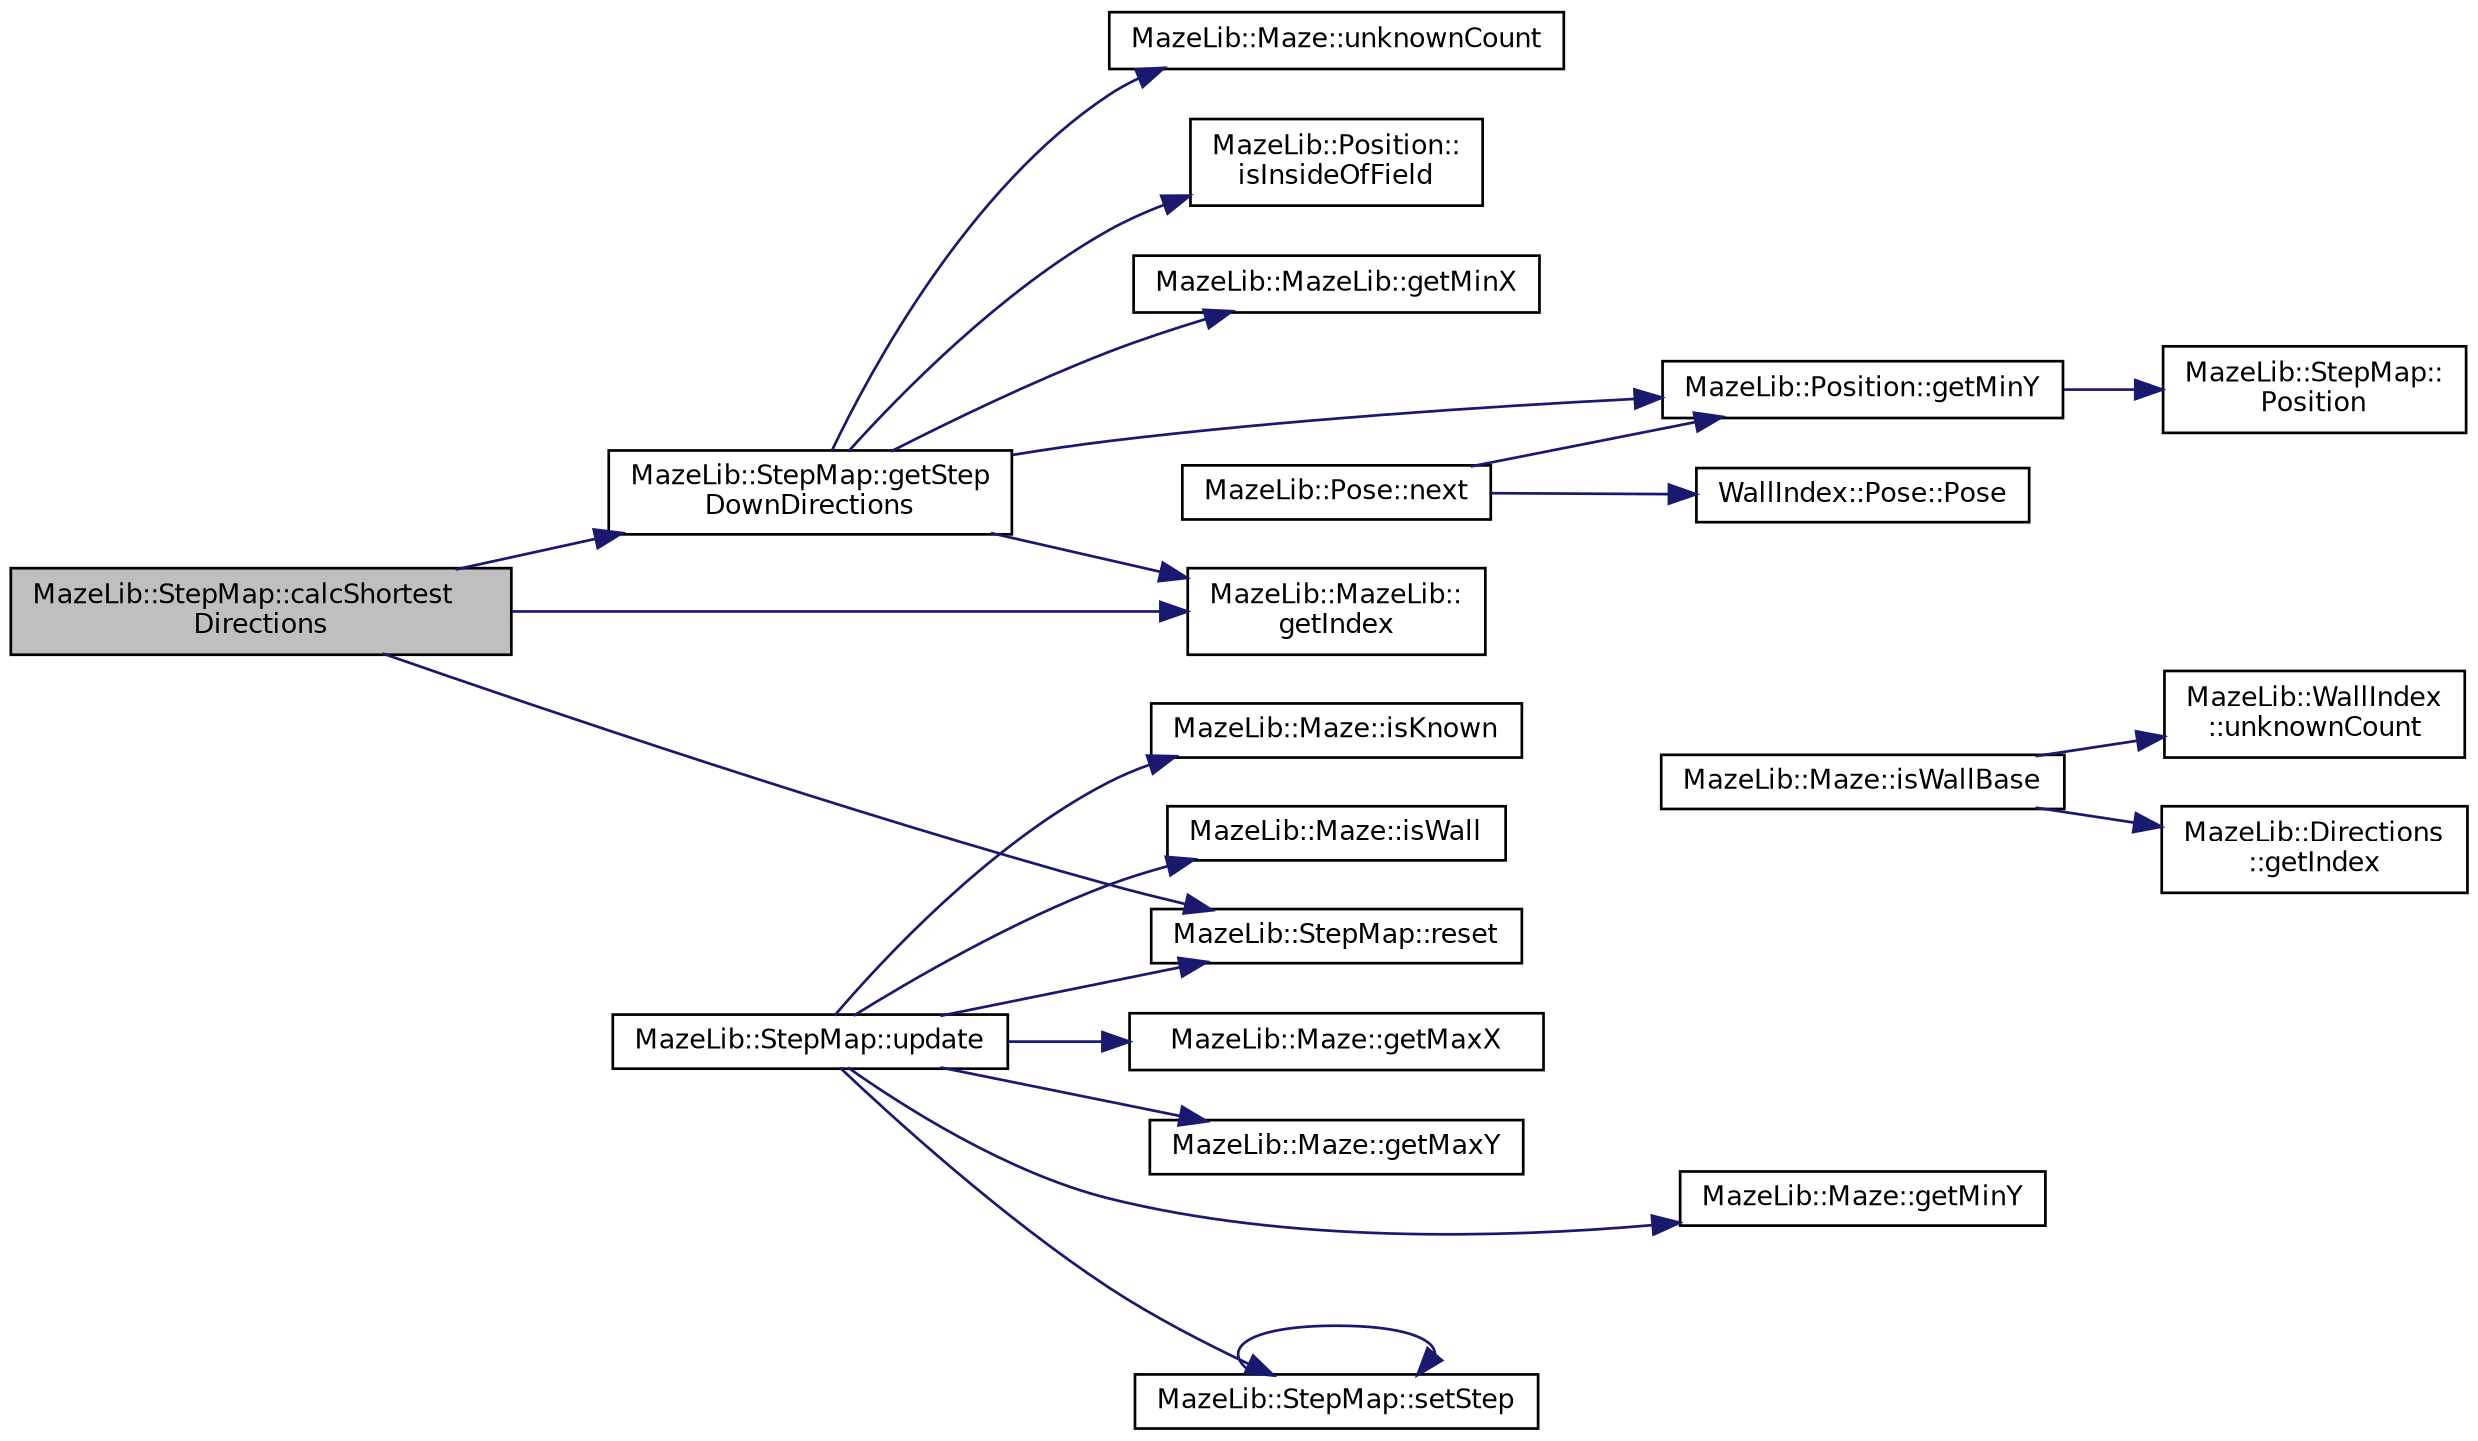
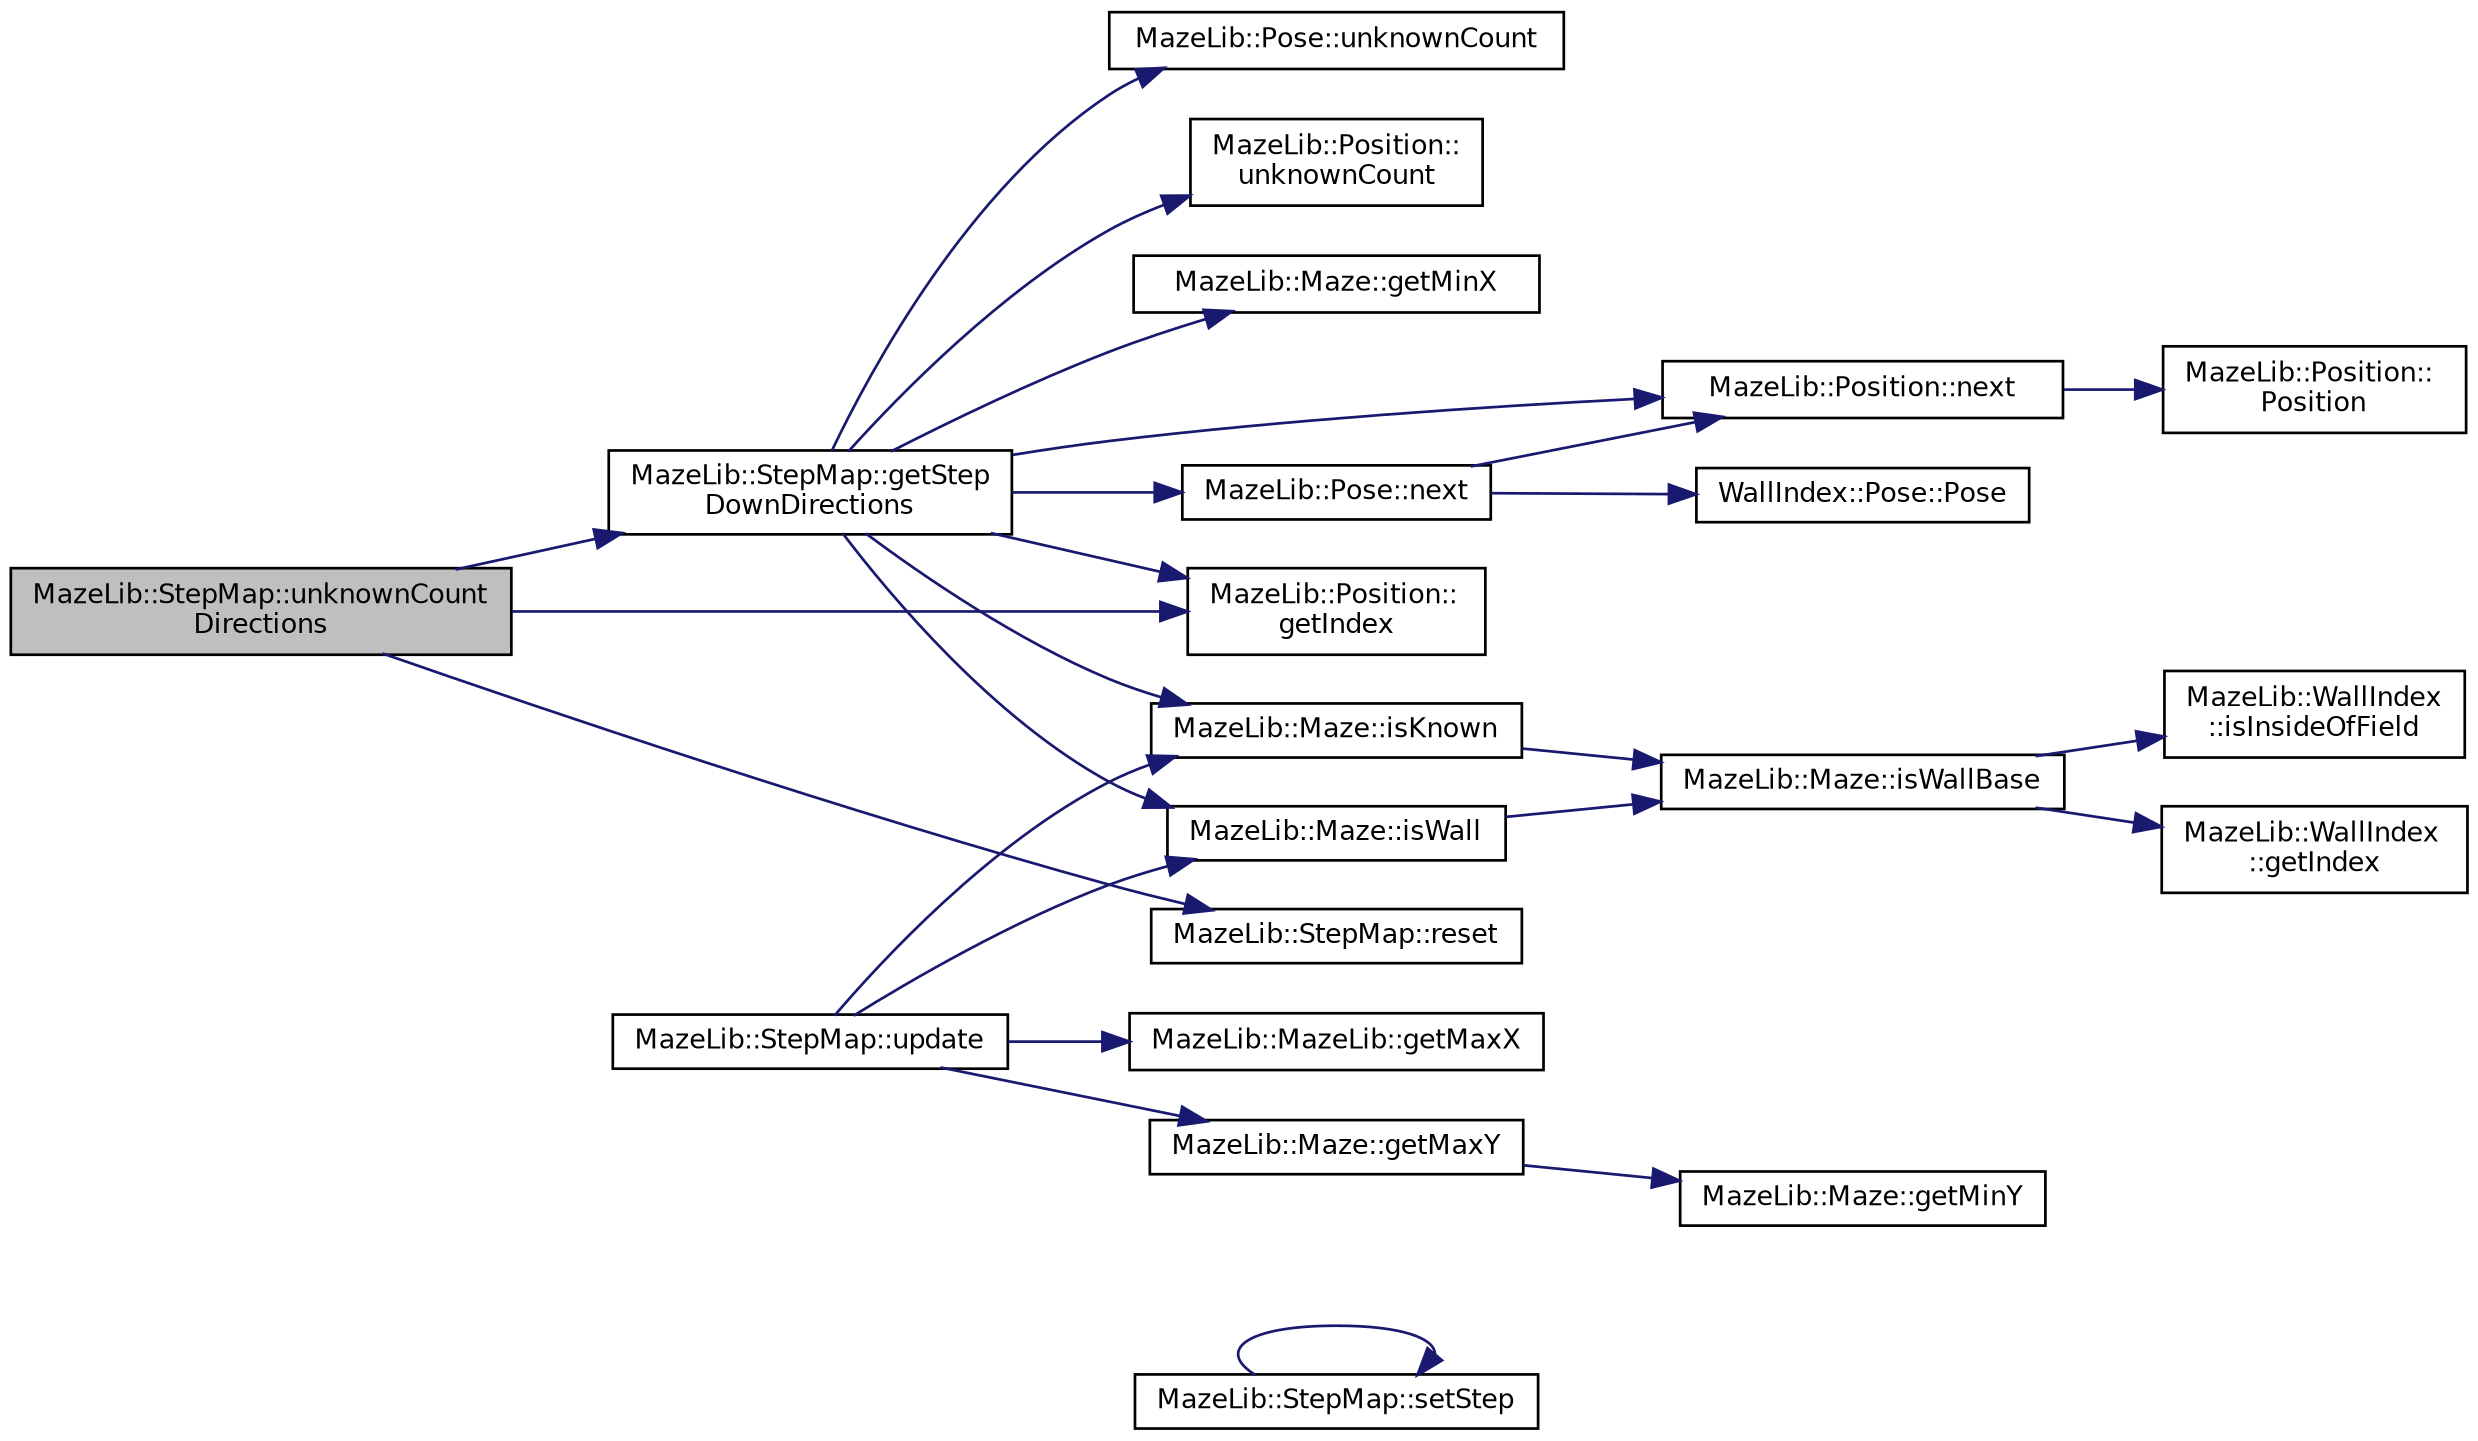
  digraph {
    rankdir=LR
    node [color=black fillcolor=white fontname=Helvetica fontsize=10 shape=record style=filled]
    edge [color=midnightblue fontname=Helvetica fontsize=10 labelfontname=Helvetica labelfontsize=10 style=solid]
-   n1 [fillcolor=grey75 fontcolor=black height=0.2 label="MazeLib::StepMap::calcShortest\lDirections" width=0.4]
-   n2 [height=0.2 label="MazeLib::MazeLib::\lgetIndex" width=0.4]
+   n1 [fillcolor=grey75 fontcolor=black height=0.2 label="MazeLib::StepMap::unknownCount\lDirections" width=0.4]
+   n2 [height=0.2 label="MazeLib::Position::\lgetIndex" width=0.4]
    n3 [height=0.2 label="MazeLib::StepMap::getStep\lDownDirections" width=0.4]
    n4 [height=0.2 label="MazeLib::StepMap::reset" width=0.4]
-   n5 [height=0.2 label="MazeLib::Position::\lisInsideOfField" width=0.4]
+   n5 [height=0.2 label="MazeLib::Position::\lunknownCount" width=0.4]
    n6 [height=0.2 label="MazeLib::Maze::isKnown" width=0.4]
    n7 [height=0.2 label="MazeLib::Maze::isWall" width=0.4]
-   n8 [height=0.2 label="MazeLib::Position::getMinY" width=0.4]
+   n8 [height=0.2 label="MazeLib::Position::next" width=0.4]
    n9 [height=0.2 label="MazeLib::Pose::next" width=0.4]
-   n10 [height=0.2 label="MazeLib::Maze::unknownCount" width=0.4]
-   n11 [height=0.2 label="MazeLib::MazeLib::getMinX" width=0.4]
+   n10 [height=0.2 label="MazeLib::Pose::unknownCount" width=0.4]
+   n11 [height=0.2 label="MazeLib::Maze::getMinX" width=0.4]
    n12 [height=0.2 label="MazeLib::StepMap::update" width=0.4]
-   n13 [height=0.2 label="MazeLib::Maze::getMaxX" width=0.4]
+   n13 [height=0.2 label="MazeLib::MazeLib::getMaxX" width=0.4]
    n14 [height=0.2 label="MazeLib::Maze::getMaxY" width=0.4]
    n15 [height=0.2 label="MazeLib::Maze::getMinY" width=0.4]
    n16 [height=0.2 label="MazeLib::StepMap::setStep" width=0.4]
    n17 [height=0.2 label="MazeLib::Maze::isWallBase" width=0.4]
-   n18 [height=0.2 label="MazeLib::StepMap::\lPosition" width=0.4]
+   n18 [height=0.2 label="MazeLib::Position::\lPosition" width=0.4]
    n19 [height=0.2 label="WallIndex::Pose::Pose" width=0.4]
-   n20 [height=0.2 label="MazeLib::Directions\l::getIndex" width=0.4]
-   n21 [height=0.2 label="MazeLib::WallIndex\l::unknownCount" width=0.4]
+   n20 [height=0.2 label="MazeLib::WallIndex\l::getIndex" width=0.4]
+   n21 [height=0.2 label="MazeLib::WallIndex\l::isInsideOfField" width=0.4]
    n1 -> n2
    n1 -> n3
    n1 -> n4
    n3 -> n2
    n3 -> n5
+   n3 -> n6
+   n3 -> n7
    n3 -> n8
+   n3 -> n9
    n3 -> n10
    n3 -> n11
+   n6 -> n17
+   n7 -> n17
    n8 -> n18
    n9 -> n8
    n9 -> n19
-   n12 -> n4
    n12 -> n6
    n12 -> n7
    n12 -> n13
    n12 -> n14
-   n12 -> n15
-   n12 -> n16
+   n14 -> n15
    n16 -> n16
    n17 -> n20
    n17 -> n21
  }
